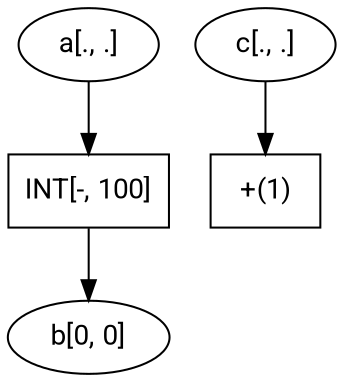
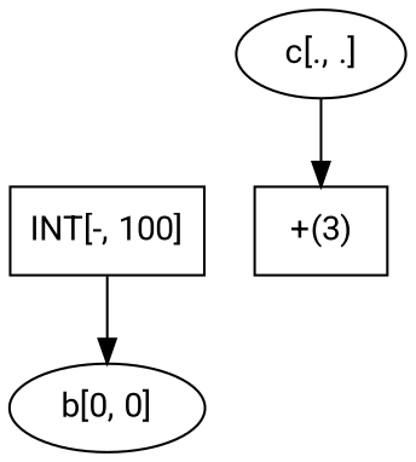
  digraph {
    fontname=Roboto
    node [fontname=Roboto]
    edge [fontname=Roboto]
-   n1 [label=" a[., .] "]
    n2 [label="INT[-, 100]" shape=box]
    n3 [label=" b[0, 0] "]
    n4 [label=" c[., .] "]
-   n5 [label="+(1)" shape=box]
-   n1 -> n2
+   n5 [label="+(3)" shape=box]
    n2 -> n3
    n4 -> n5
  }
